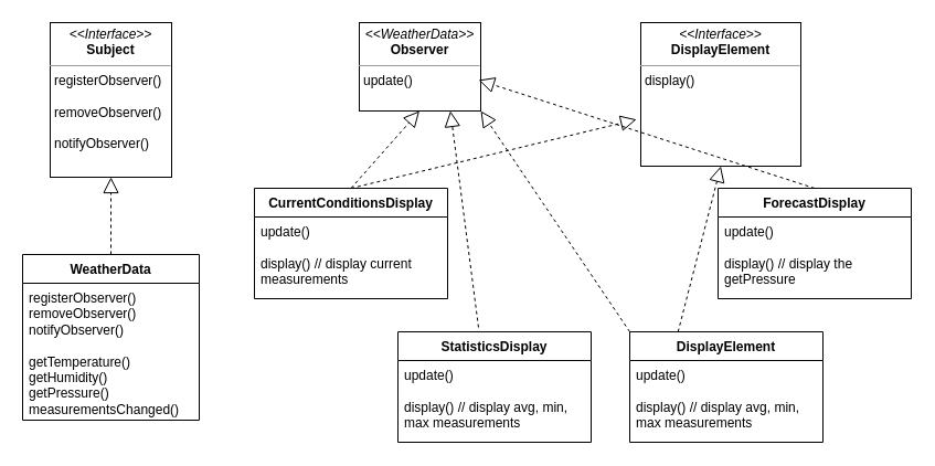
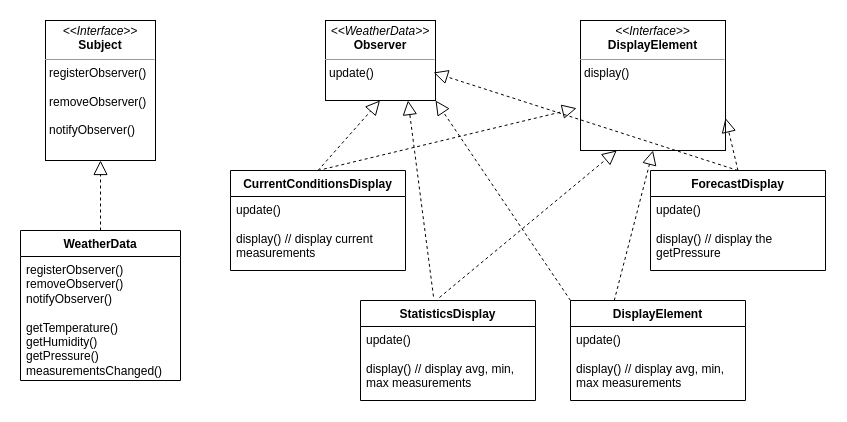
  <mxCell id="0" />
  <mxCell id="1" parent="0" />
  <mxCell id="2" value="&lt;p style=&quot;margin:0px;margin-top:4px;text-align:center;&quot;&gt;&lt;i&gt;&amp;lt;&amp;lt;Interface&amp;gt;&amp;gt;&lt;/i&gt;&lt;br&gt;&lt;b&gt;Subject&lt;/b&gt;&lt;br&gt;&lt;/p&gt;&lt;hr size=&quot;1&quot;&gt;&lt;p style=&quot;margin:0px;margin-left:4px;&quot;&gt;registerObserver()&lt;/p&gt;&lt;p style=&quot;margin:0px;margin-left:4px;&quot;&gt;&lt;br&gt;&lt;/p&gt;&lt;p style=&quot;margin:0px;margin-left:4px;&quot;&gt;removeObserver()&lt;/p&gt;&lt;p style=&quot;margin:0px;margin-left:4px;&quot;&gt;&lt;br&gt;&lt;/p&gt;&lt;p style=&quot;margin:0px;margin-left:4px;&quot;&gt;notifyObserver()&lt;br&gt;&lt;/p&gt;" style="verticalAlign=top;align=left;overflow=fill;fontSize=12;fontFamily=Helvetica;html=1;whiteSpace=wrap;" vertex="1" parent="1"><mxGeometry x="45" y="20" width="110" height="140" as="geometry" /></mxCell>
  <mxCell id="3" value="&lt;p style=&quot;margin:0px;margin-top:4px;text-align:center;&quot;&gt;&lt;i&gt;&amp;lt;&amp;lt;WeatherData&amp;gt;&amp;gt;&lt;/i&gt;&lt;br&gt;&lt;b&gt;Observer&lt;/b&gt;&lt;br&gt;&lt;/p&gt;&lt;hr size=&quot;1&quot;&gt;&lt;p style=&quot;margin:0px;margin-left:4px;&quot;&gt;update()&lt;/p&gt;" style="verticalAlign=top;align=left;overflow=fill;fontSize=12;fontFamily=Helvetica;html=1;whiteSpace=wrap;" vertex="1" parent="1"><mxGeometry x="325" y="20" width="110" height="80" as="geometry" /></mxCell>
  <mxCell id="4" value="WeatherData" style="swimlane;fontStyle=1;align=center;verticalAlign=top;childLayout=stackLayout;horizontal=1;startSize=26;horizontalStack=0;resizeParent=1;resizeParentMax=0;resizeLast=0;collapsible=1;marginBottom=0;whiteSpace=wrap;html=1;" vertex="1" parent="1"><mxGeometry x="20" y="230" width="160" height="150" as="geometry" /></mxCell>
  <mxCell id="5" value="&lt;div&gt;registerObserver()&lt;/div&gt;&lt;div&gt;removeObserver()&lt;/div&gt;&lt;div&gt;notifyObserver()&lt;/div&gt;&lt;div&gt;&lt;br&gt;&lt;/div&gt;&lt;div&gt;getTemperature()&lt;/div&gt;&lt;div&gt;getHumidity()&lt;/div&gt;&lt;div&gt;getPressure()&lt;/div&gt;&lt;div&gt;measurementsChanged()&lt;br&gt;&lt;/div&gt;" style="text;strokeColor=none;fillColor=none;align=left;verticalAlign=top;spacingLeft=4;spacingRight=4;overflow=hidden;rotatable=0;points=[[0,0.5],[1,0.5]];portConstraint=eastwest;whiteSpace=wrap;html=1;" vertex="1" parent="4"><mxGeometry y="26" width="160" height="124" as="geometry" /></mxCell>
  <mxCell id="6" value="CurrentConditionsDisplay" style="swimlane;fontStyle=1;align=center;verticalAlign=top;childLayout=stackLayout;horizontal=1;startSize=26;horizontalStack=0;resizeParent=1;resizeParentMax=0;resizeLast=0;collapsible=1;marginBottom=0;whiteSpace=wrap;html=1;" vertex="1" parent="1"><mxGeometry x="230" y="170" width="175" height="100" as="geometry" /></mxCell>
  <mxCell id="7" value="&lt;div&gt;update()&lt;/div&gt;&lt;div&gt;&lt;br&gt;&lt;/div&gt;display() // display current measurements" style="text;strokeColor=none;fillColor=none;align=left;verticalAlign=top;spacingLeft=4;spacingRight=4;overflow=hidden;rotatable=0;points=[[0,0.5],[1,0.5]];portConstraint=eastwest;whiteSpace=wrap;html=1;" vertex="1" parent="6"><mxGeometry y="26" width="175" height="74" as="geometry" /></mxCell>
  <mxCell id="8" value="" style="endArrow=block;dashed=1;endFill=0;endSize=12;html=1;rounded=0;entryX=0.5;entryY=1;entryDx=0;entryDy=0;exitX=0.5;exitY=0;exitDx=0;exitDy=0;" edge="1" parent="1" source="4" target="2"><mxGeometry width="160" relative="1" as="geometry"><mxPoint x="235" y="230" as="sourcePoint" /><mxPoint x="150" y="180" as="targetPoint" /></mxGeometry></mxCell>
  <mxCell id="9" value="&lt;p style=&quot;margin:0px;margin-top:4px;text-align:center;&quot;&gt;&lt;i&gt;&amp;lt;&amp;lt;Interface&amp;gt;&amp;gt;&lt;/i&gt;&lt;br&gt;&lt;b&gt;DisplayElement&lt;/b&gt;&lt;br&gt;&lt;/p&gt;&lt;hr size=&quot;1&quot;&gt;&lt;p style=&quot;margin:0px;margin-left:4px;&quot;&gt;display()&lt;br&gt;&lt;/p&gt;" style="verticalAlign=top;align=left;overflow=fill;fontSize=12;fontFamily=Helvetica;html=1;whiteSpace=wrap;" vertex="1" parent="1"><mxGeometry x="580" y="20" width="145" height="130" as="geometry" /></mxCell>
  <mxCell id="10" value="ForecastDisplay" style="swimlane;fontStyle=1;align=center;verticalAlign=top;childLayout=stackLayout;horizontal=1;startSize=26;horizontalStack=0;resizeParent=1;resizeParentMax=0;resizeLast=0;collapsible=1;marginBottom=0;whiteSpace=wrap;html=1;" vertex="1" parent="1"><mxGeometry x="650" y="170" width="175" height="100" as="geometry" /></mxCell>
  <mxCell id="11" value="&lt;div&gt;update()&lt;/div&gt;&lt;div&gt;&lt;br&gt;&lt;/div&gt;display() // display the getPressure" style="text;strokeColor=none;fillColor=none;align=left;verticalAlign=top;spacingLeft=4;spacingRight=4;overflow=hidden;rotatable=0;points=[[0,0.5],[1,0.5]];portConstraint=eastwest;whiteSpace=wrap;html=1;" vertex="1" parent="10"><mxGeometry y="26" width="175" height="74" as="geometry" /></mxCell>
  <mxCell id="12" value="StatisticsDisplay" style="swimlane;fontStyle=1;align=center;verticalAlign=top;childLayout=stackLayout;horizontal=1;startSize=26;horizontalStack=0;resizeParent=1;resizeParentMax=0;resizeLast=0;collapsible=1;marginBottom=0;whiteSpace=wrap;html=1;" vertex="1" parent="1"><mxGeometry x="360" y="300" width="175" height="100" as="geometry" /></mxCell>
  <mxCell id="13" value="&lt;div&gt;update()&lt;/div&gt;&lt;div&gt;&lt;br&gt;&lt;/div&gt;display() // display avg, min, max measurements" style="text;strokeColor=none;fillColor=none;align=left;verticalAlign=top;spacingLeft=4;spacingRight=4;overflow=hidden;rotatable=0;points=[[0,0.5],[1,0.5]];portConstraint=eastwest;whiteSpace=wrap;html=1;" vertex="1" parent="12"><mxGeometry y="26" width="175" height="74" as="geometry" /></mxCell>
  <mxCell id="14" value="" style="endArrow=block;dashed=1;endFill=0;endSize=12;html=1;rounded=0;entryX=0.5;entryY=1;entryDx=0;entryDy=0;exitX=0.5;exitY=0;exitDx=0;exitDy=0;" edge="1" parent="1" source="6"><mxGeometry width="160" relative="1" as="geometry"><mxPoint x="379.5" y="170" as="sourcePoint" /><mxPoint x="379.5" y="100" as="targetPoint" /></mxGeometry></mxCell>
  <mxCell id="15" value="" style="endArrow=block;dashed=1;endFill=0;endSize=12;html=1;rounded=0;entryX=-0.027;entryY=0.675;entryDx=0;entryDy=0;exitX=0.5;exitY=0;exitDx=0;exitDy=0;entryPerimeter=0;" edge="1" parent="1" source="6" target="9"><mxGeometry width="160" relative="1" as="geometry"><mxPoint x="328" y="180" as="sourcePoint" /><mxPoint x="389.5" y="110" as="targetPoint" /></mxGeometry></mxCell>
+ <mxCell id="16" value="" style="endArrow=block;dashed=1;endFill=0;endSize=12;html=1;rounded=0;entryX=0.25;entryY=1;entryDx=0;entryDy=0;exitX=0.451;exitY=-0.03;exitDx=0;exitDy=0;exitPerimeter=0;" edge="1" parent="1" source="12" target="9"><mxGeometry width="160" relative="1" as="geometry"><mxPoint x="328" y="180" as="sourcePoint" /><mxPoint x="587" y="84" as="targetPoint" /></mxGeometry></mxCell>
  <mxCell id="17" value="" style="endArrow=block;dashed=1;endFill=0;endSize=12;html=1;rounded=0;entryX=0.75;entryY=1;entryDx=0;entryDy=0;exitX=0.417;exitY=-0.04;exitDx=0;exitDy=0;exitPerimeter=0;" edge="1" parent="1" source="12" target="3"><mxGeometry width="160" relative="1" as="geometry"><mxPoint x="500" y="300" as="sourcePoint" /><mxPoint x="618" y="110" as="targetPoint" /></mxGeometry></mxCell>
+ <mxCell id="18" value="" style="endArrow=block;dashed=1;endFill=0;endSize=12;html=1;rounded=0;entryX=1;entryY=0.75;entryDx=0;entryDy=0;exitX=0.5;exitY=0;exitDx=0;exitDy=0;" edge="1" parent="1" source="10" target="9"><mxGeometry width="160" relative="1" as="geometry"><mxPoint x="503" y="306" as="sourcePoint" /><mxPoint x="418" y="110" as="targetPoint" /></mxGeometry></mxCell>
  <mxCell id="19" value="" style="endArrow=block;dashed=1;endFill=0;endSize=12;html=1;rounded=0;entryX=0.982;entryY=0.65;entryDx=0;entryDy=0;exitX=0.5;exitY=0;exitDx=0;exitDy=0;entryPerimeter=0;" edge="1" parent="1" source="10" target="3"><mxGeometry width="160" relative="1" as="geometry"><mxPoint x="748" y="180" as="sourcePoint" /><mxPoint x="700" y="90" as="targetPoint" /></mxGeometry></mxCell>
  <mxCell id="20" value="DisplayElement" style="swimlane;fontStyle=1;align=center;verticalAlign=top;childLayout=stackLayout;horizontal=1;startSize=26;horizontalStack=0;resizeParent=1;resizeParentMax=0;resizeLast=0;collapsible=1;marginBottom=0;whiteSpace=wrap;html=1;" vertex="1" parent="1"><mxGeometry x="570" y="300" width="175" height="100" as="geometry" /></mxCell>
  <mxCell id="21" value="&lt;div&gt;update()&lt;/div&gt;&lt;div&gt;&lt;br&gt;&lt;/div&gt;display() // display avg, min, max measurements" style="text;strokeColor=none;fillColor=none;align=left;verticalAlign=top;spacingLeft=4;spacingRight=4;overflow=hidden;rotatable=0;points=[[0,0.5],[1,0.5]];portConstraint=eastwest;whiteSpace=wrap;html=1;" vertex="1" parent="20"><mxGeometry y="26" width="175" height="74" as="geometry" /></mxCell>
  <mxCell id="22" value="" style="endArrow=block;dashed=1;endFill=0;endSize=12;html=1;rounded=0;entryX=1;entryY=1;entryDx=0;entryDy=0;exitX=0;exitY=0;exitDx=0;exitDy=0;" edge="1" parent="1" source="20" target="3"><mxGeometry width="160" relative="1" as="geometry"><mxPoint x="443" y="306" as="sourcePoint" /><mxPoint x="418" y="110" as="targetPoint" /></mxGeometry></mxCell>
  <mxCell id="23" value="" style="endArrow=block;dashed=1;endFill=0;endSize=12;html=1;rounded=0;entryX=0.5;entryY=1;entryDx=0;entryDy=0;exitX=0.25;exitY=0;exitDx=0;exitDy=0;" edge="1" parent="1" source="20" target="9"><mxGeometry width="160" relative="1" as="geometry"><mxPoint x="580" y="310" as="sourcePoint" /><mxPoint x="445" y="110" as="targetPoint" /></mxGeometry></mxCell>
